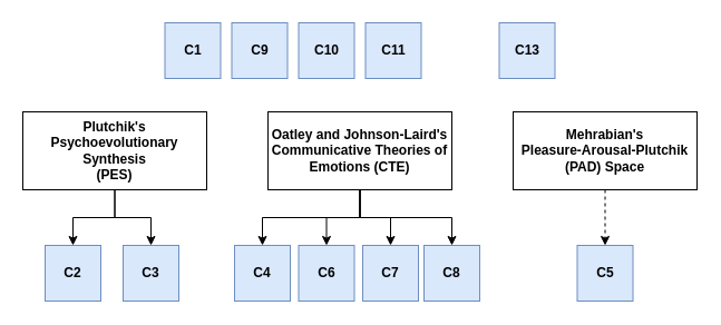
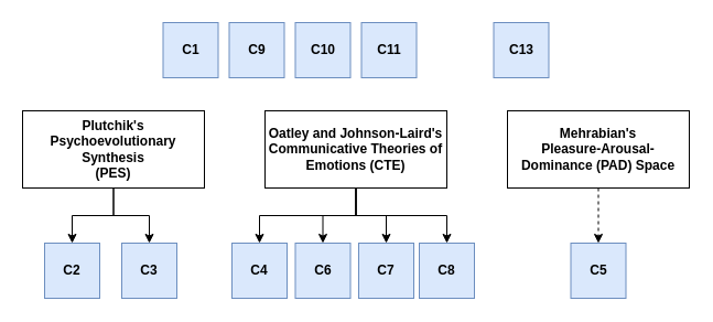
  <mxCell id="0" />
  <mxCell id="1" parent="0" />
  <mxCell id="2" value="&lt;b&gt;C13&lt;/b&gt;" style="whiteSpace=wrap;html=1;aspect=fixed;fillColor=#dae8fc;strokeColor=#6c8ebf;" parent="1" vertex="1"><mxGeometry x="447.5" y="20" width="50" height="50" as="geometry" /></mxCell>
  <mxCell id="3" value="&lt;b&gt;C11&lt;/b&gt;" style="whiteSpace=wrap;html=1;aspect=fixed;fillColor=#dae8fc;strokeColor=#6c8ebf;" parent="1" vertex="1"><mxGeometry x="327.5" y="20" width="50" height="50" as="geometry" /></mxCell>
  <mxCell id="4" value="&lt;b&gt;C10&lt;/b&gt;" style="whiteSpace=wrap;html=1;aspect=fixed;fillColor=#dae8fc;strokeColor=#6c8ebf;" parent="1" vertex="1"><mxGeometry x="267.5" y="20" width="50" height="50" as="geometry" /></mxCell>
  <mxCell id="5" value="&lt;b&gt;C9&lt;/b&gt;" style="whiteSpace=wrap;html=1;aspect=fixed;fillColor=#dae8fc;strokeColor=#6c8ebf;" parent="1" vertex="1"><mxGeometry x="207.5" y="20" width="50" height="50" as="geometry" /></mxCell>
  <mxCell id="6" value="&lt;b&gt;C8&lt;/b&gt;" style="whiteSpace=wrap;html=1;aspect=fixed;fillColor=#dae8fc;strokeColor=#6c8ebf;" parent="1" vertex="1"><mxGeometry x="380" y="220" width="50" height="50" as="geometry" /></mxCell>
  <mxCell id="7" value="&lt;b&gt;C7&lt;/b&gt;" style="whiteSpace=wrap;html=1;aspect=fixed;fillColor=#dae8fc;strokeColor=#6c8ebf;" parent="1" vertex="1"><mxGeometry x="325" y="220" width="50" height="50" as="geometry" /></mxCell>
  <mxCell id="8" value="&lt;b&gt;C6&lt;/b&gt;" style="whiteSpace=wrap;html=1;aspect=fixed;fillColor=#dae8fc;strokeColor=#6c8ebf;" parent="1" vertex="1"><mxGeometry x="267.5" y="220" width="50" height="50" as="geometry" /></mxCell>
  <mxCell id="9" value="&lt;b&gt;C5&lt;/b&gt;" style="whiteSpace=wrap;html=1;aspect=fixed;fillColor=#dae8fc;strokeColor=#6c8ebf;" parent="1" vertex="1"><mxGeometry x="517.5" y="220" width="50" height="50" as="geometry" /></mxCell>
  <mxCell id="10" value="&lt;b&gt;C4&lt;/b&gt;" style="whiteSpace=wrap;html=1;aspect=fixed;fillColor=#dae8fc;strokeColor=#6c8ebf;" parent="1" vertex="1"><mxGeometry x="210" y="220" width="50" height="50" as="geometry" /></mxCell>
  <mxCell id="11" value="&lt;b&gt;C3&lt;/b&gt;" style="whiteSpace=wrap;html=1;aspect=fixed;fillColor=#dae8fc;strokeColor=#6c8ebf;" parent="1" vertex="1"><mxGeometry x="110" y="220" width="50" height="50" as="geometry" /></mxCell>
  <mxCell id="12" value="&lt;b&gt;C2&lt;/b&gt;" style="whiteSpace=wrap;html=1;aspect=fixed;fillColor=#dae8fc;strokeColor=#6c8ebf;" parent="1" vertex="1"><mxGeometry x="40" y="220" width="50" height="50" as="geometry" /></mxCell>
  <mxCell id="13" value="&lt;b&gt;C1&lt;/b&gt;" style="whiteSpace=wrap;html=1;aspect=fixed;fillColor=#dae8fc;strokeColor=#6c8ebf;" parent="1" vertex="1"><mxGeometry x="147.5" y="20" width="50" height="50" as="geometry" /></mxCell>
  <mxCell id="14" style="edgeStyle=orthogonalEdgeStyle;rounded=0;orthogonalLoop=1;jettySize=auto;html=1;exitX=0.5;exitY=1;exitDx=0;exitDy=0;entryX=0.5;entryY=0;entryDx=0;entryDy=0;" edge="1" parent="1" source="16" target="12"><mxGeometry relative="1" as="geometry" /></mxCell>
  <mxCell id="15" style="edgeStyle=orthogonalEdgeStyle;rounded=0;orthogonalLoop=1;jettySize=auto;html=1;exitX=0.5;exitY=1;exitDx=0;exitDy=0;entryX=0.5;entryY=0;entryDx=0;entryDy=0;" edge="1" parent="1" source="16" target="11"><mxGeometry relative="1" as="geometry" /></mxCell>
  <mxCell id="16" value="&lt;div&gt;Plutchik's Psychoevolutionary Synthesis&lt;br&gt;&lt;/div&gt;&lt;div&gt;(PES)&lt;/div&gt;" style="rounded=0;whiteSpace=wrap;html=1;fontStyle=1" vertex="1" parent="1"><mxGeometry x="20" y="100" width="165" height="70" as="geometry" /></mxCell>
  <mxCell id="17" style="edgeStyle=orthogonalEdgeStyle;rounded=0;orthogonalLoop=1;jettySize=auto;html=1;exitX=0.5;exitY=1;exitDx=0;exitDy=0;entryX=0.5;entryY=0;entryDx=0;entryDy=0;dashed=1;" edge="1" parent="1" source="18" target="9"><mxGeometry relative="1" as="geometry" /></mxCell>
- <mxCell id="18" value="&lt;div&gt;Mehrabian's &lt;br&gt;&lt;/div&gt;&lt;div&gt;Pleasure-Arousal-Plutchik (PAD) Space&lt;br&gt;&lt;/div&gt;" style="rounded=0;whiteSpace=wrap;html=1;fontStyle=1" vertex="1" parent="1"><mxGeometry x="460" y="100" width="165" height="70" as="geometry" /></mxCell>
+ <mxCell id="18" value="&lt;div&gt;Mehrabian's &lt;br&gt;&lt;/div&gt;&lt;div&gt;Pleasure-Arousal-Dominance (PAD) Space&lt;br&gt;&lt;/div&gt;" style="rounded=0;whiteSpace=wrap;html=1;fontStyle=1" vertex="1" parent="1"><mxGeometry x="460" y="100" width="165" height="70" as="geometry" /></mxCell>
  <mxCell id="19" style="edgeStyle=orthogonalEdgeStyle;rounded=0;orthogonalLoop=1;jettySize=auto;html=1;exitX=0.5;exitY=1;exitDx=0;exitDy=0;entryX=0.5;entryY=0;entryDx=0;entryDy=0;" edge="1" parent="1" source="23" target="10"><mxGeometry relative="1" as="geometry" /></mxCell>
  <mxCell id="20" style="edgeStyle=orthogonalEdgeStyle;rounded=0;orthogonalLoop=1;jettySize=auto;html=1;exitX=0.5;exitY=1;exitDx=0;exitDy=0;entryX=0.5;entryY=0;entryDx=0;entryDy=0;" edge="1" parent="1" source="23" target="8"><mxGeometry relative="1" as="geometry" /></mxCell>
  <mxCell id="21" style="edgeStyle=orthogonalEdgeStyle;rounded=0;orthogonalLoop=1;jettySize=auto;html=1;exitX=0.5;exitY=1;exitDx=0;exitDy=0;entryX=0.5;entryY=0;entryDx=0;entryDy=0;" edge="1" parent="1" source="23" target="7"><mxGeometry relative="1" as="geometry" /></mxCell>
  <mxCell id="22" style="edgeStyle=orthogonalEdgeStyle;rounded=0;orthogonalLoop=1;jettySize=auto;html=1;exitX=0.5;exitY=1;exitDx=0;exitDy=0;entryX=0.5;entryY=0;entryDx=0;entryDy=0;" edge="1" parent="1" source="23" target="6"><mxGeometry relative="1" as="geometry" /></mxCell>
  <mxCell id="23" value="&lt;div&gt;Oatley and Johnson-Laird's Communicative Theories of Emotions (CTE)&lt;br&gt;&lt;/div&gt;" style="rounded=0;whiteSpace=wrap;html=1;fontStyle=1" vertex="1" parent="1"><mxGeometry x="240" y="100" width="165" height="70" as="geometry" /></mxCell>
